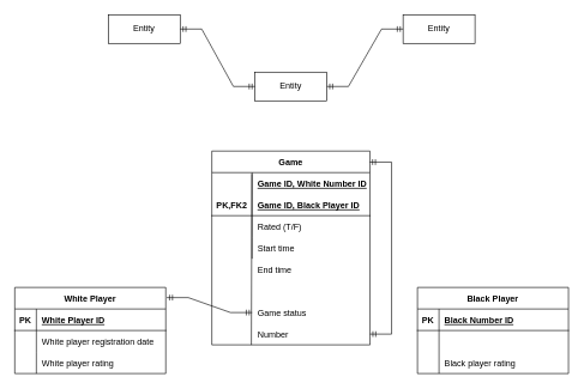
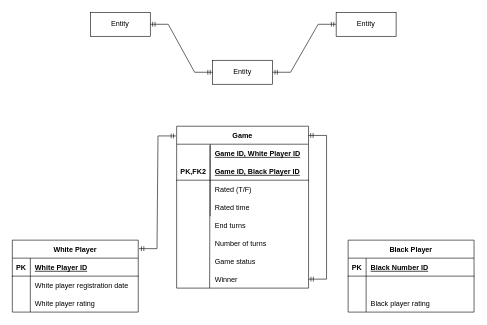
  <mxCell id="0" />
  <mxCell id="1" parent="0" />
  <mxCell id="2" value="Entity" style="whiteSpace=wrap;html=1;align=center;" vertex="1" parent="1"><mxGeometry x="150" y="20" width="100" height="40" as="geometry" /></mxCell>
  <mxCell id="3" value="Entity" style="whiteSpace=wrap;html=1;align=center;" vertex="1" parent="1"><mxGeometry x="560" y="20" width="100" height="40" as="geometry" /></mxCell>
  <mxCell id="4" value="Entity" style="whiteSpace=wrap;html=1;align=center;" vertex="1" parent="1"><mxGeometry x="354" y="100" width="100" height="40" as="geometry" /></mxCell>
  <mxCell id="5" value="" style="edgeStyle=entityRelationEdgeStyle;fontSize=12;html=1;endArrow=ERmandOne;startArrow=ERmandOne;rounded=0;exitX=1;exitY=0.5;exitDx=0;exitDy=0;entryX=0;entryY=0.5;entryDx=0;entryDy=0;" edge="1" parent="1" source="2" target="4"><mxGeometry width="100" height="100" relative="1" as="geometry"><mxPoint x="100" y="240" as="sourcePoint" /><mxPoint x="310" y="250" as="targetPoint" /></mxGeometry></mxCell>
  <mxCell id="6" value="" style="edgeStyle=entityRelationEdgeStyle;fontSize=12;html=1;endArrow=ERmandOne;startArrow=ERmandOne;rounded=0;exitX=1;exitY=0.5;exitDx=0;exitDy=0;" edge="1" parent="1" source="4"><mxGeometry width="100" height="100" relative="1" as="geometry"><mxPoint x="460" y="140" as="sourcePoint" /><mxPoint x="560" y="40" as="targetPoint" /></mxGeometry></mxCell>
  <mxCell id="7" value="Game" style="shape=table;startSize=30;container=1;collapsible=1;childLayout=tableLayout;fixedRows=1;rowLines=0;fontStyle=1;align=center;resizeLast=1;" vertex="1" parent="1"><mxGeometry x="294" y="210" width="220" height="270" as="geometry" /></mxCell>
  <mxCell id="8" value="" style="shape=partialRectangle;collapsible=0;dropTarget=0;pointerEvents=0;fillColor=none;top=0;left=0;bottom=0;right=0;points=[[0,0.5],[1,0.5]];portConstraint=eastwest;" vertex="1" parent="7"><mxGeometry y="30" width="220" height="30" as="geometry" /></mxCell>
- <mxCell id="9" value="Game ID, White Number ID" style="shape=partialRectangle;connectable=0;fillColor=none;top=0;left=0;bottom=0;right=0;align=left;spacingLeft=6;fontStyle=5;overflow=hidden;" vertex="1" parent="8"><mxGeometry x="56" width="164" height="30" as="geometry"><mxRectangle width="164" height="30" as="alternateBounds" /></mxGeometry></mxCell>
+ <mxCell id="9" value="Game ID, White Player ID" style="shape=partialRectangle;connectable=0;fillColor=none;top=0;left=0;bottom=0;right=0;align=left;spacingLeft=6;fontStyle=5;overflow=hidden;" vertex="1" parent="8"><mxGeometry x="56" width="164" height="30" as="geometry"><mxRectangle width="164" height="30" as="alternateBounds" /></mxGeometry></mxCell>
  <mxCell id="10" value="" style="shape=partialRectangle;collapsible=0;dropTarget=0;pointerEvents=0;fillColor=none;top=0;left=0;bottom=1;right=0;points=[[0,0.5],[1,0.5]];portConstraint=eastwest;" vertex="1" parent="7"><mxGeometry y="60" width="220" height="30" as="geometry" /></mxCell>
  <mxCell id="11" value="PK,FK2" style="shape=partialRectangle;connectable=0;fillColor=none;top=0;left=0;bottom=0;right=0;fontStyle=1;overflow=hidden;" vertex="1" parent="10"><mxGeometry width="56" height="30" as="geometry"><mxRectangle width="56" height="30" as="alternateBounds" /></mxGeometry></mxCell>
  <mxCell id="12" value="Game ID, Black Player ID" style="shape=partialRectangle;connectable=0;fillColor=none;top=0;left=0;bottom=0;right=0;align=left;spacingLeft=6;fontStyle=5;overflow=hidden;" vertex="1" parent="10"><mxGeometry x="56" width="164" height="30" as="geometry"><mxRectangle width="164" height="30" as="alternateBounds" /></mxGeometry></mxCell>
  <mxCell id="13" value="" style="shape=partialRectangle;collapsible=0;dropTarget=0;pointerEvents=0;fillColor=none;top=0;left=0;bottom=0;right=0;points=[[0,0.5],[1,0.5]];portConstraint=eastwest;" vertex="1" parent="7"><mxGeometry y="90" width="220" height="30" as="geometry" /></mxCell>
  <mxCell id="14" value="" style="shape=partialRectangle;connectable=0;fillColor=none;top=0;left=0;bottom=0;right=0;editable=1;overflow=hidden;" vertex="1" parent="13"><mxGeometry width="56" height="30" as="geometry"><mxRectangle width="56" height="30" as="alternateBounds" /></mxGeometry></mxCell>
  <mxCell id="15" value="Rated (T/F)" style="shape=partialRectangle;connectable=0;fillColor=none;top=0;left=0;bottom=0;right=0;align=left;spacingLeft=6;overflow=hidden;" vertex="1" parent="13"><mxGeometry x="56" width="164" height="30" as="geometry"><mxRectangle width="164" height="30" as="alternateBounds" /></mxGeometry></mxCell>
  <mxCell id="16" value="" style="endArrow=none;html=1;rounded=0;entryX=0.25;entryY=1;entryDx=0;entryDy=0;exitX=0.253;exitY=0.06;exitDx=0;exitDy=0;exitPerimeter=0;" edge="1" parent="7" source="8" target="7"><mxGeometry relative="1" as="geometry"><mxPoint x="55" y="150" as="sourcePoint" /><mxPoint x="186" y="200" as="targetPoint" /></mxGeometry></mxCell>
  <mxCell id="17" value="" style="shape=partialRectangle;collapsible=0;dropTarget=0;pointerEvents=0;fillColor=none;top=0;left=0;bottom=0;right=0;points=[[0,0.5],[1,0.5]];portConstraint=eastwest;" vertex="1" parent="7"><mxGeometry y="120" width="220" height="30" as="geometry" /></mxCell>
  <mxCell id="18" value="" style="shape=partialRectangle;connectable=0;fillColor=none;top=0;left=0;bottom=0;right=0;editable=1;overflow=hidden;" vertex="1" parent="17"><mxGeometry width="56" height="30" as="geometry"><mxRectangle width="56" height="30" as="alternateBounds" /></mxGeometry></mxCell>
- <mxCell id="19" value="Start time" style="shape=partialRectangle;connectable=0;fillColor=none;top=0;left=0;bottom=0;right=0;align=left;spacingLeft=6;overflow=hidden;" vertex="1" parent="17"><mxGeometry x="56" width="164" height="30" as="geometry"><mxRectangle width="164" height="30" as="alternateBounds" /></mxGeometry></mxCell>
+ <mxCell id="19" value="Rated time" style="shape=partialRectangle;connectable=0;fillColor=none;top=0;left=0;bottom=0;right=0;align=left;spacingLeft=6;overflow=hidden;" vertex="1" parent="17"><mxGeometry x="56" width="164" height="30" as="geometry"><mxRectangle width="164" height="30" as="alternateBounds" /></mxGeometry></mxCell>
  <mxCell id="20" value="White Player" style="shape=table;startSize=30;container=1;collapsible=1;childLayout=tableLayout;fixedRows=1;rowLines=0;fontStyle=1;align=center;resizeLast=1;" vertex="1" parent="1"><mxGeometry x="20" y="400" width="210" height="120" as="geometry" /></mxCell>
  <mxCell id="21" value="" style="shape=partialRectangle;collapsible=0;dropTarget=0;pointerEvents=0;fillColor=none;top=0;left=0;bottom=1;right=0;points=[[0,0.5],[1,0.5]];portConstraint=eastwest;" vertex="1" parent="20"><mxGeometry y="30" width="210" height="30" as="geometry" /></mxCell>
  <mxCell id="22" value="PK" style="shape=partialRectangle;connectable=0;fillColor=none;top=0;left=0;bottom=0;right=0;fontStyle=1;overflow=hidden;" vertex="1" parent="21"><mxGeometry width="30" height="30" as="geometry"><mxRectangle width="30" height="30" as="alternateBounds" /></mxGeometry></mxCell>
  <mxCell id="23" value="White Player ID" style="shape=partialRectangle;connectable=0;fillColor=none;top=0;left=0;bottom=0;right=0;align=left;spacingLeft=6;fontStyle=5;overflow=hidden;" vertex="1" parent="21"><mxGeometry x="30" width="180" height="30" as="geometry"><mxRectangle width="180" height="30" as="alternateBounds" /></mxGeometry></mxCell>
  <mxCell id="24" value="" style="shape=partialRectangle;collapsible=0;dropTarget=0;pointerEvents=0;fillColor=none;top=0;left=0;bottom=0;right=0;points=[[0,0.5],[1,0.5]];portConstraint=eastwest;" vertex="1" parent="20"><mxGeometry y="60" width="210" height="30" as="geometry" /></mxCell>
  <mxCell id="25" value="" style="shape=partialRectangle;connectable=0;fillColor=none;top=0;left=0;bottom=0;right=0;editable=1;overflow=hidden;" vertex="1" parent="24"><mxGeometry width="30" height="30" as="geometry"><mxRectangle width="30" height="30" as="alternateBounds" /></mxGeometry></mxCell>
  <mxCell id="26" value="White player registration date" style="shape=partialRectangle;connectable=0;fillColor=none;top=0;left=0;bottom=0;right=0;align=left;spacingLeft=6;overflow=hidden;" vertex="1" parent="24"><mxGeometry x="30" width="180" height="30" as="geometry"><mxRectangle width="180" height="30" as="alternateBounds" /></mxGeometry></mxCell>
  <mxCell id="27" value="" style="shape=partialRectangle;collapsible=0;dropTarget=0;pointerEvents=0;fillColor=none;top=0;left=0;bottom=0;right=0;points=[[0,0.5],[1,0.5]];portConstraint=eastwest;" vertex="1" parent="20"><mxGeometry y="90" width="210" height="30" as="geometry" /></mxCell>
  <mxCell id="28" value="" style="shape=partialRectangle;connectable=0;fillColor=none;top=0;left=0;bottom=0;right=0;editable=1;overflow=hidden;" vertex="1" parent="27"><mxGeometry width="30" height="30" as="geometry"><mxRectangle width="30" height="30" as="alternateBounds" /></mxGeometry></mxCell>
  <mxCell id="29" value="White player rating" style="shape=partialRectangle;connectable=0;fillColor=none;top=0;left=0;bottom=0;right=0;align=left;spacingLeft=6;overflow=hidden;" vertex="1" parent="27"><mxGeometry x="30" width="180" height="30" as="geometry"><mxRectangle width="180" height="30" as="alternateBounds" /></mxGeometry></mxCell>
  <mxCell id="30" value="Black Player" style="shape=table;startSize=30;container=1;collapsible=1;childLayout=tableLayout;fixedRows=1;rowLines=0;fontStyle=1;align=center;resizeLast=1;" vertex="1" parent="1"><mxGeometry x="580" y="400" width="210" height="120" as="geometry" /></mxCell>
  <mxCell id="31" value="" style="shape=partialRectangle;collapsible=0;dropTarget=0;pointerEvents=0;fillColor=none;top=0;left=0;bottom=1;right=0;points=[[0,0.5],[1,0.5]];portConstraint=eastwest;" vertex="1" parent="30"><mxGeometry y="30" width="210" height="30" as="geometry" /></mxCell>
  <mxCell id="32" value="PK" style="shape=partialRectangle;connectable=0;fillColor=none;top=0;left=0;bottom=0;right=0;fontStyle=1;overflow=hidden;" vertex="1" parent="31"><mxGeometry width="30" height="30" as="geometry"><mxRectangle width="30" height="30" as="alternateBounds" /></mxGeometry></mxCell>
  <mxCell id="33" value="Black Number ID" style="shape=partialRectangle;connectable=0;fillColor=none;top=0;left=0;bottom=0;right=0;align=left;spacingLeft=6;fontStyle=5;overflow=hidden;" vertex="1" parent="31"><mxGeometry x="30" width="180" height="30" as="geometry"><mxRectangle width="180" height="30" as="alternateBounds" /></mxGeometry></mxCell>
  <mxCell id="34" value="" style="shape=partialRectangle;collapsible=0;dropTarget=0;pointerEvents=0;fillColor=none;top=0;left=0;bottom=0;right=0;points=[[0,0.5],[1,0.5]];portConstraint=eastwest;" vertex="1" parent="30"><mxGeometry y="60" width="210" height="30" as="geometry" /></mxCell>
  <mxCell id="35" value="" style="shape=partialRectangle;connectable=0;fillColor=none;top=0;left=0;bottom=0;right=0;editable=1;overflow=hidden;" vertex="1" parent="34"><mxGeometry width="30" height="30" as="geometry"><mxRectangle width="30" height="30" as="alternateBounds" /></mxGeometry></mxCell>
  <mxCell id="36" value="" style="shape=partialRectangle;collapsible=0;dropTarget=0;pointerEvents=0;fillColor=none;top=0;left=0;bottom=0;right=0;points=[[0,0.5],[1,0.5]];portConstraint=eastwest;" vertex="1" parent="30"><mxGeometry y="90" width="210" height="30" as="geometry" /></mxCell>
  <mxCell id="37" value="" style="shape=partialRectangle;connectable=0;fillColor=none;top=0;left=0;bottom=0;right=0;editable=1;overflow=hidden;" vertex="1" parent="36"><mxGeometry width="30" height="30" as="geometry"><mxRectangle width="30" height="30" as="alternateBounds" /></mxGeometry></mxCell>
  <mxCell id="38" value="Black player rating" style="shape=partialRectangle;connectable=0;fillColor=none;top=0;left=0;bottom=0;right=0;align=left;spacingLeft=6;overflow=hidden;" vertex="1" parent="36"><mxGeometry x="30" width="180" height="30" as="geometry"><mxRectangle width="180" height="30" as="alternateBounds" /></mxGeometry></mxCell>
- <mxCell id="39" value="Number" style="shape=partialRectangle;connectable=0;fillColor=none;top=0;left=0;bottom=0;right=0;align=left;spacingLeft=6;overflow=hidden;" vertex="1" parent="1"><mxGeometry x="350" y="450" width="164" height="30" as="geometry"><mxRectangle width="164" height="30" as="alternateBounds" /></mxGeometry></mxCell>
- <mxCell id="40" value="End time" style="shape=partialRectangle;connectable=0;fillColor=none;top=0;left=0;bottom=0;right=0;align=left;spacingLeft=6;overflow=hidden;" vertex="1" parent="1"><mxGeometry x="350" y="360" width="164" height="30" as="geometry"><mxRectangle width="164" height="30" as="alternateBounds" /></mxGeometry></mxCell>
+ <mxCell id="39" value="Winner" style="shape=partialRectangle;connectable=0;fillColor=none;top=0;left=0;bottom=0;right=0;align=left;spacingLeft=6;overflow=hidden;" vertex="1" parent="1"><mxGeometry x="350" y="450" width="164" height="30" as="geometry"><mxRectangle width="164" height="30" as="alternateBounds" /></mxGeometry></mxCell>
+ <mxCell id="40" value="End turns" style="shape=partialRectangle;connectable=0;fillColor=none;top=0;left=0;bottom=0;right=0;align=left;spacingLeft=6;overflow=hidden;" vertex="1" parent="1"><mxGeometry x="350" y="360" width="164" height="30" as="geometry"><mxRectangle width="164" height="30" as="alternateBounds" /></mxGeometry></mxCell>
+ <mxCell id="41" value="Number of turns" style="shape=partialRectangle;connectable=0;fillColor=none;top=0;left=0;bottom=0;right=0;align=left;spacingLeft=6;overflow=hidden;" vertex="1" parent="1"><mxGeometry x="350" y="390" width="164" height="30" as="geometry"><mxRectangle width="164" height="30" as="alternateBounds" /></mxGeometry></mxCell>
  <mxCell id="42" value="Game status" style="shape=partialRectangle;connectable=0;fillColor=none;top=0;left=0;bottom=0;right=0;align=left;spacingLeft=6;overflow=hidden;" vertex="1" parent="1"><mxGeometry x="350" y="420" width="164" height="30" as="geometry"><mxRectangle width="164" height="30" as="alternateBounds" /></mxGeometry></mxCell>
- <mxCell id="43" value="" style="edgeStyle=entityRelationEdgeStyle;fontSize=12;html=1;endArrow=ERmandOne;startArrow=ERmandOne;rounded=0;exitX=1.006;exitY=0.118;exitDx=0;exitDy=0;exitPerimeter=0;" edge="1" parent="1" source="20" target="42"><mxGeometry width="100" height="100" relative="1" as="geometry"><mxPoint x="120" y="360" as="sourcePoint" /><mxPoint x="280" y="230" as="targetPoint" /></mxGeometry></mxCell>
+ <mxCell id="43" value="" style="edgeStyle=entityRelationEdgeStyle;fontSize=12;html=1;endArrow=ERmandOne;startArrow=ERmandOne;rounded=0;exitX=1.006;exitY=0.118;exitDx=0;exitDy=0;entryX=-0.005;entryY=0.06;entryDx=0;entryDy=0;entryPerimeter=0;exitPerimeter=0;" edge="1" parent="1" source="20" target="7"><mxGeometry width="100" height="100" relative="1" as="geometry"><mxPoint x="120" y="360" as="sourcePoint" /><mxPoint x="280" y="230" as="targetPoint" /></mxGeometry></mxCell>
  <mxCell id="44" value="" style="edgeStyle=entityRelationEdgeStyle;fontSize=12;html=1;endArrow=ERmandOne;startArrow=ERmandOne;rounded=0;exitX=0.998;exitY=0.057;exitDx=0;exitDy=0;exitPerimeter=0;" edge="1" parent="1" source="7" target="39"><mxGeometry width="100" height="100" relative="1" as="geometry"><mxPoint x="350" y="360" as="sourcePoint" /><mxPoint x="640" y="320" as="targetPoint" /></mxGeometry></mxCell>
